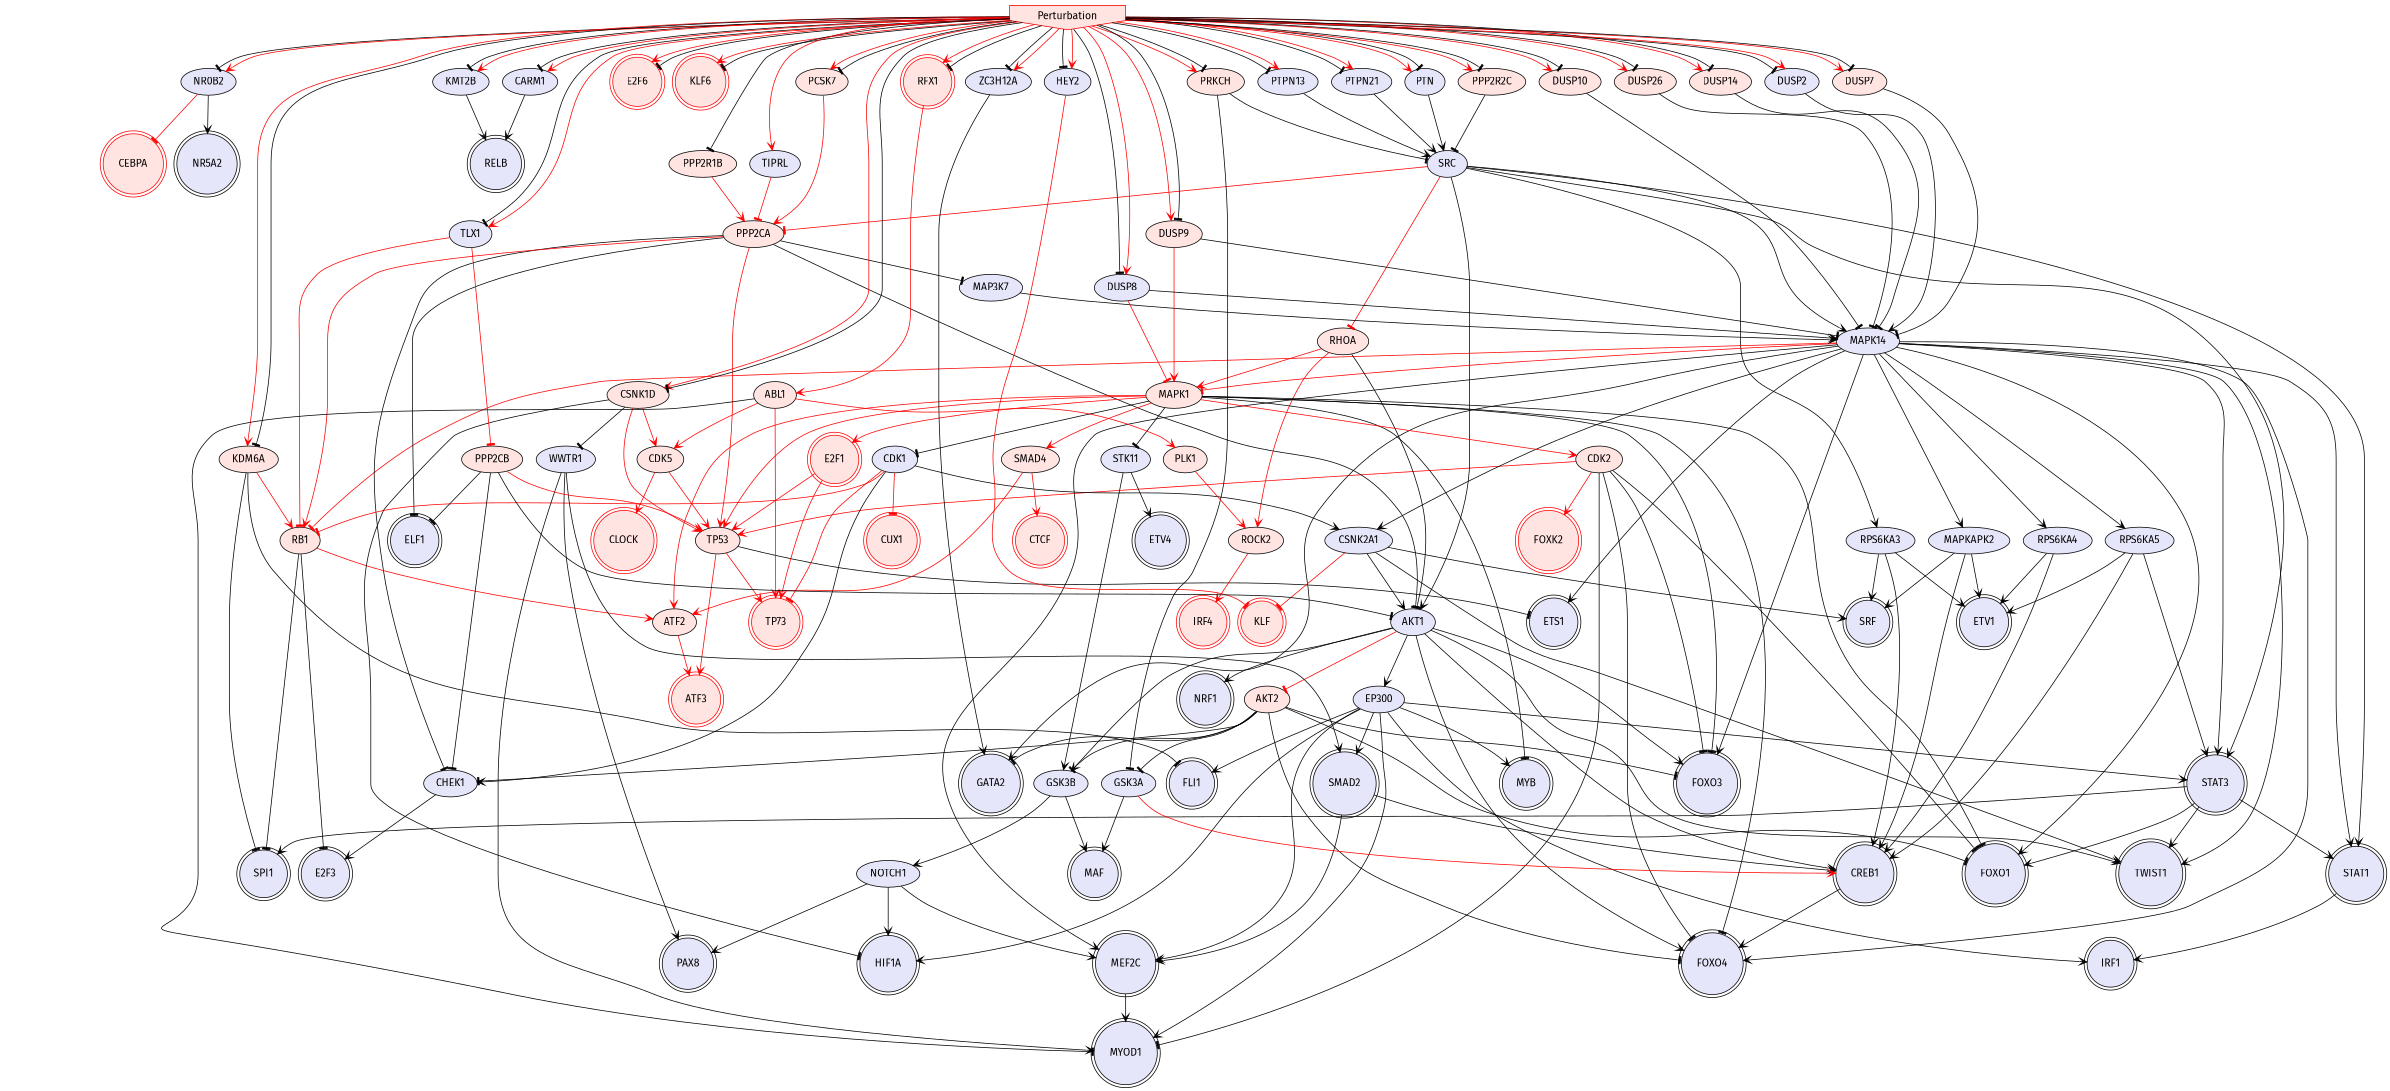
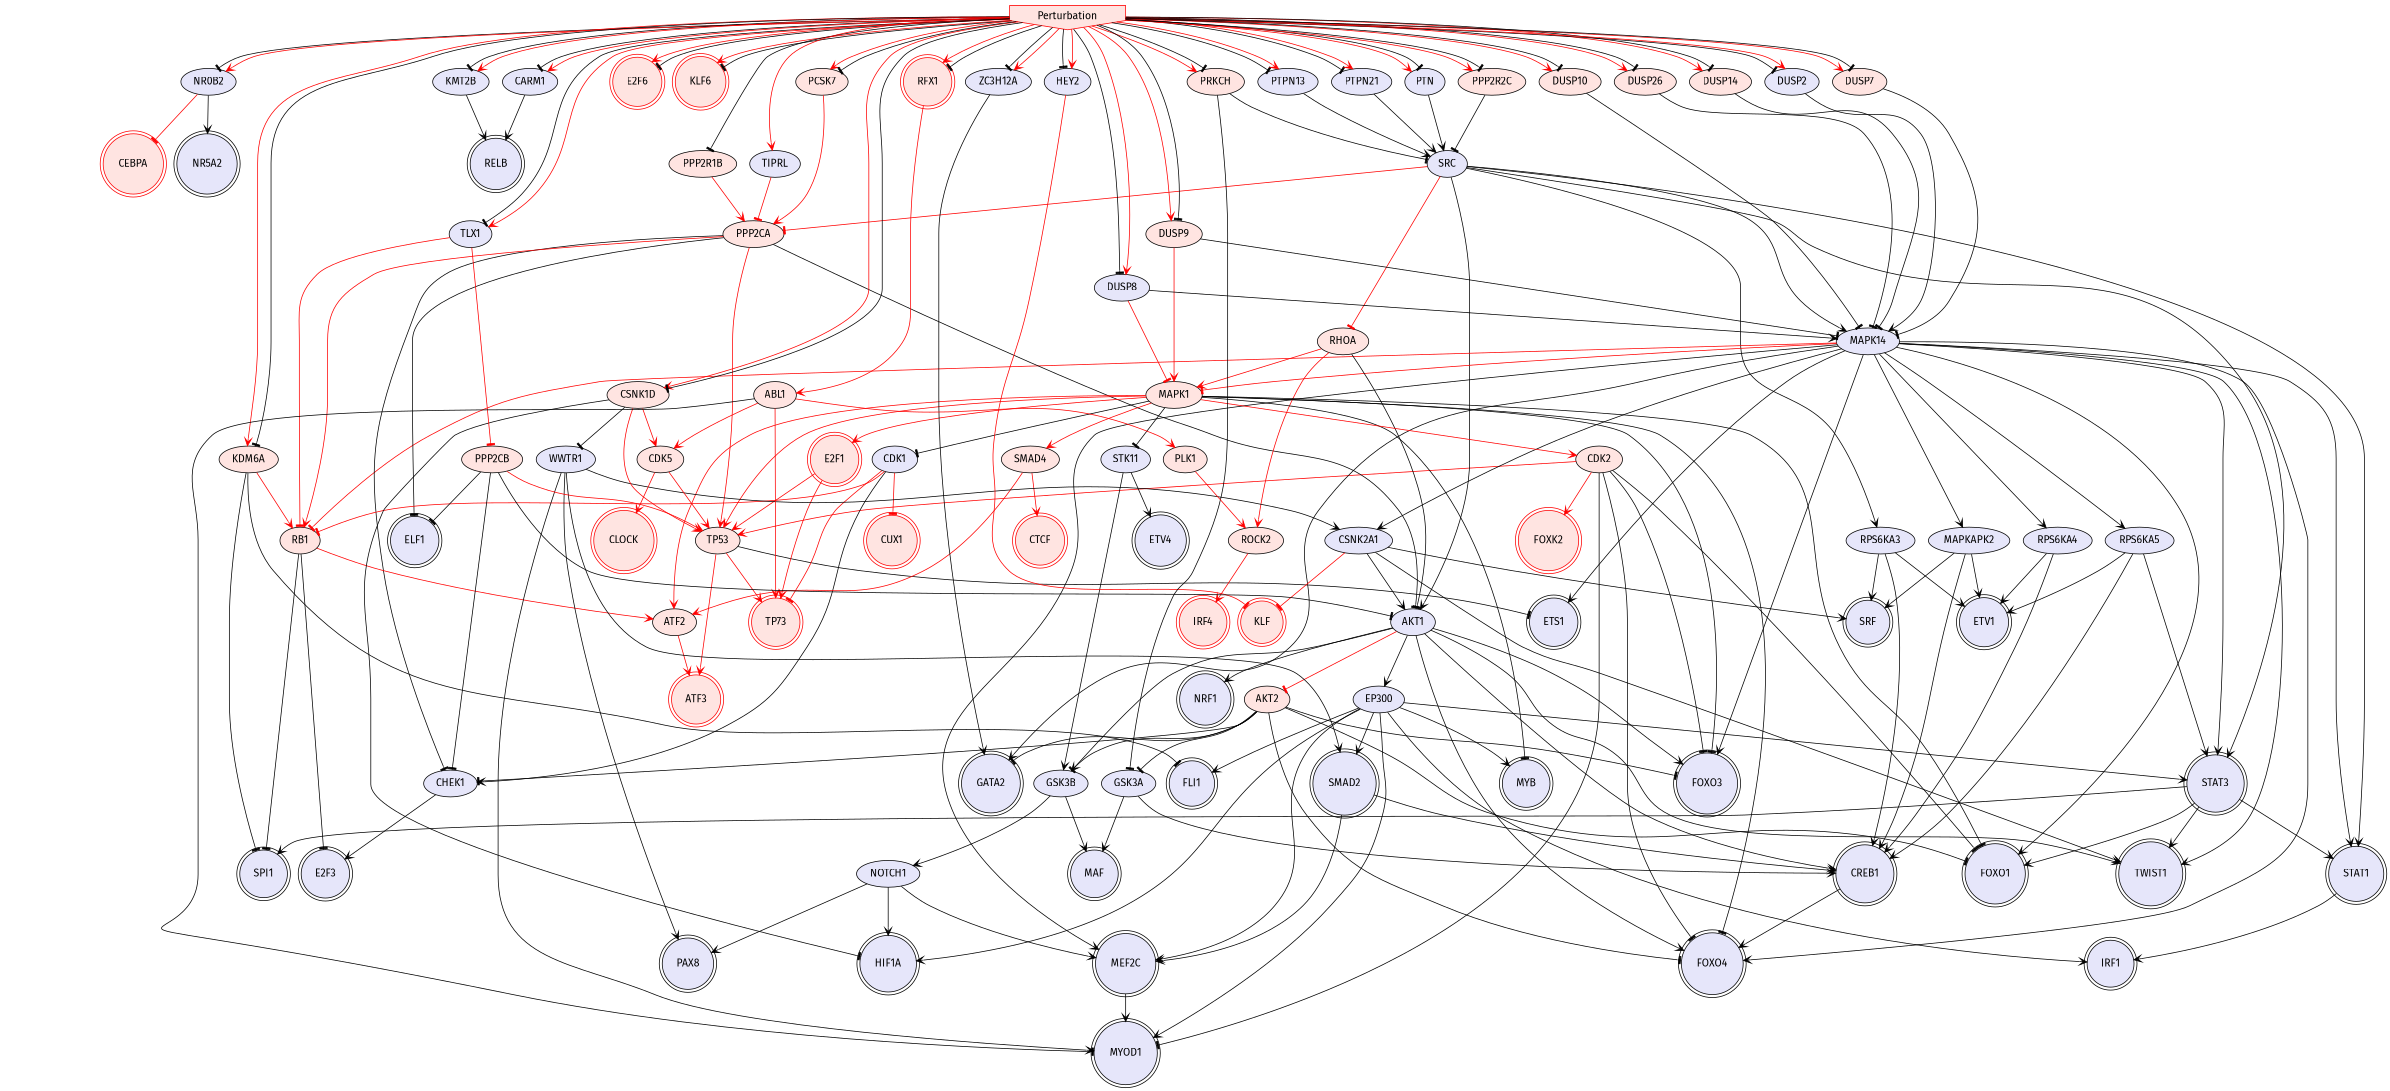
  digraph {
    fontname="Fira Sans"
    node [fillcolor=lavender fontname="Fira Sans" style=filled]
    edge [arrowhead=vee color=black fontname="Fira Sans" penwidth=1]
    STAT1 [color=black shape=doublecircle]
    IRF1 [color=black shape=doublecircle]
    RELB [color=black shape=doublecircle]
    CARM1
    EP300
    MYB [color=black shape=doublecircle]
    SMAD2 [color=black shape=doublecircle]
    HIF1A [color=black shape=doublecircle]
    STAT3 [color=black shape=doublecircle]
    MEF2C [color=black shape=doublecircle]
    FLI1 [color=black shape=doublecircle]
    MYOD1 [color=black shape=doublecircle]
    CREB1 [color=black shape=doublecircle]
    FOXO1 [color=black shape=doublecircle]
    TWIST1 [color=black shape=doublecircle]
    SPI1 [color=black shape=doublecircle]
    CDK2 [fillcolor=mistyrose]
    FOXO3 [color=black shape=doublecircle]
    FOXO4 [color=black shape=doublecircle]
    FOXK2 [color=red fillcolor=mistyrose shape=doublecircle]
    TP53 [fillcolor=mistyrose]
    TP73 [color=red fillcolor=mistyrose shape=doublecircle]
    ETS1 [color=black shape=doublecircle]
    ATF3 [color=red fillcolor=mistyrose shape=doublecircle]
    AKT1
    GSK3B
    NRF1 [color=black shape=doublecircle]
    AKT2 [fillcolor=mistyrose]
    MAF [color=black shape=doublecircle]
    NOTCH1
    CHEK1
    GATA2 [color=black shape=doublecircle]
    GSK3A
    SRC
    MAPK14
    PPP2CA [fillcolor=mistyrose]
    RPS6KA3
    RHOA [fillcolor=mistyrose]
    MAPK1 [fillcolor=mistyrose]
    RB1 [fillcolor=mistyrose]
    CSNK2A1
    MAPKAPK2
    RPS6KA4
    RPS6KA5
    ELF1 [color=black shape=doublecircle]
-   MAP3K7
    ETV1 [color=black shape=doublecircle]
    SRF [color=black shape=doublecircle]
    ROCK2 [fillcolor=mistyrose]
    CDK1
    STK11
    E2F1 [color=red fillcolor=mistyrose shape=doublecircle]
    ATF2 [fillcolor=mistyrose]
    SMAD4 [fillcolor=mistyrose]
    CUX1 [color=red fillcolor=mistyrose shape=doublecircle]
    ETV4 [color=black shape=doublecircle]
    CTCF [color=red fillcolor=mistyrose shape=doublecircle]
    E2F3 [color=black shape=doublecircle]
    n59 [color=red fillcolor=mistyrose label=KLF shape=doublecircle]
    PAX8 [color=black shape=doublecircle]
    NR5A2 [color=black shape=doublecircle]
    NR0B2
    CEBPA [color=red fillcolor=mistyrose shape=doublecircle]
    PTPN21
    WWTR1
    CSNK1D [fillcolor=mistyrose]
    CDK5 [fillcolor=mistyrose]
    CLOCK [color=red fillcolor=mistyrose shape=doublecircle]
    IRF4 [color=red fillcolor=mistyrose shape=doublecircle]
    Perturbation [color=red fillcolor=mistyrose shape=invhouse]
    HEY2
    E2F6 [color=red fillcolor=mistyrose shape=doublecircle]
    KLF6 [color=red fillcolor=mistyrose shape=doublecircle]
    RFX1 [color=red fillcolor=mistyrose shape=doublecircle]
    KDM6A [fillcolor=mistyrose]
    PRKCH [fillcolor=mistyrose]
    PTN
    DUSP14 [fillcolor=mistyrose]
    TLX1
    PCSK7 [fillcolor=mistyrose]
    ZC3H12A
    PPP2R2C [fillcolor=mistyrose]
    DUSP9 [fillcolor=mistyrose]
    KMT2B
    DUSP26 [fillcolor=mistyrose]
    DUSP8
    PTPN13
    PPP2R1B [fillcolor=mistyrose]
    TIPRL
    DUSP2
    DUSP7 [fillcolor=mistyrose]
    DUSP10 [fillcolor=mistyrose]
    ABL1 [fillcolor=mistyrose]
    PPP2CB [fillcolor=mistyrose]
    PLK1 [fillcolor=mistyrose]
    STAT1 -> IRF1
    CARM1 -> RELB
    EP300 -> IRF1
    EP300 -> MYB
    EP300 -> SMAD2
    EP300 -> HIF1A
    EP300 -> STAT3
    EP300 -> MEF2C
    EP300 -> FLI1
    EP300 -> MYOD1
    SMAD2 -> MEF2C
    SMAD2 -> CREB1
    STAT3 -> STAT1
    STAT3 -> FOXO1
    STAT3 -> TWIST1
    STAT3 -> SPI1
    MEF2C -> MYOD1
    CREB1 -> FOXO4
    CDK2 -> MYOD1 [arrowhead=tee]
    CDK2 -> FOXO1 [arrowhead=tee]
    CDK2 -> FOXO3 [arrowhead=tee]
    CDK2 -> FOXO4 [arrowhead=tee]
    CDK2 -> FOXK2 [color=red]
    CDK2 -> TP53 [color=red]
    TP53 -> TP73 [color=red]
    TP53 -> ETS1 [arrowhead=tee]
    TP53 -> ATF3 [color=red]
    AKT1 -> EP300
    AKT1 -> CREB1
    AKT1 -> TWIST1
    AKT1 -> FOXO3
    AKT1 -> FOXO4
    AKT1 -> GSK3B
    AKT1 -> NRF1
    AKT1 -> AKT2 [arrowhead=tee color=red]
    GSK3B -> MAF
    GSK3B -> NOTCH1
    AKT2 -> FOXO1 [arrowhead=tee]
    AKT2 -> FOXO3 [arrowhead=tee]
    AKT2 -> FOXO4 [arrowhead=tee]
    AKT2 -> GSK3B [arrowhead=tee]
    AKT2 -> CHEK1 [arrowhead=tee]
    AKT2 -> GATA2 [arrowhead=tee]
    AKT2 -> GSK3A [arrowhead=tee]
    NOTCH1 -> HIF1A
    NOTCH1 -> MEF2C
    NOTCH1 -> PAX8
    CHEK1 -> E2F3
-   GSK3A -> CREB1 [color=red]
+   GSK3A -> CREB1
    GSK3A -> MAF
    SRC -> STAT1
    SRC -> STAT3
    SRC -> AKT1
    SRC -> MAPK14
    SRC -> PPP2CA [arrowhead=tee color=red]
    SRC -> RPS6KA3
    SRC -> RHOA [arrowhead=tee color=red]
    MAPK14 -> STAT1
    MAPK14 -> STAT3
    MAPK14 -> MEF2C
    MAPK14 -> FOXO1
    MAPK14 -> TWIST1
    MAPK14 -> FOXO3
    MAPK14 -> FOXO4
    MAPK14 -> ETS1
    MAPK14 -> GATA2
    MAPK14 -> MAPK1 [arrowhead=tee color=red]
    MAPK14 -> RB1 [arrowhead=tee color=red]
    MAPK14 -> CSNK2A1
    MAPK14 -> MAPKAPK2
    MAPK14 -> RPS6KA4
    MAPK14 -> RPS6KA5
    PPP2CA -> TP53 [color=red]
    PPP2CA -> AKT1 [arrowhead=tee]
    PPP2CA -> CHEK1 [arrowhead=tee]
    PPP2CA -> RB1 [color=red]
    PPP2CA -> ELF1 [arrowhead=tee]
-   PPP2CA -> MAP3K7 [arrowhead=tee]
    RPS6KA3 -> CREB1
    RPS6KA3 -> ETV1
    RPS6KA3 -> SRF
    RHOA -> AKT1 [arrowhead=tee]
    RHOA -> MAPK1 [color=red]
    RHOA -> ROCK2 [color=red]
    MAPK1 -> MYB [arrowhead=tee]
    MAPK1 -> FOXO1 [arrowhead=tee]
    MAPK1 -> CDK2 [color=red]
    MAPK1 -> FOXO3 [arrowhead=tee]
    MAPK1 -> FOXO4 [arrowhead=tee]
    MAPK1 -> TP53 [color=red]
    MAPK1 -> CDK1 [arrowhead=tee]
    MAPK1 -> STK11 [arrowhead=tee]
    MAPK1 -> E2F1 [color=red]
    MAPK1 -> ATF2 [color=red]
    MAPK1 -> SMAD4 [color=red]
    RB1 -> SPI1 [arrowhead=tee]
    RB1 -> ATF2 [color=red]
    RB1 -> E2F3 [arrowhead=tee]
    CSNK2A1 -> TWIST1
    CSNK2A1 -> AKT1
    CSNK2A1 -> SRF
    CSNK2A1 -> n59 [arrowhead=tee color=red]
    MAPKAPK2 -> CREB1
    MAPKAPK2 -> ETV1
    MAPKAPK2 -> SRF
    RPS6KA4 -> CREB1
    RPS6KA4 -> ETV1
    RPS6KA5 -> STAT3
    RPS6KA5 -> CREB1
    RPS6KA5 -> ETV1
-   MAP3K7 -> MAPK14
    ROCK2 -> IRF4 [color=red]
    CDK1 -> TP73 [arrowhead=tee color=red]
    CDK1 -> CHEK1
    CDK1 -> RB1 [arrowhead=tee color=red]
-   CDK1 -> CSNK2A1
+   WWTR1 -> CSNK2A1
    CDK1 -> CUX1 [arrowhead=tee color=red]
    STK11 -> GSK3B
    STK11 -> ETV4
    E2F1 -> TP53 [color=red]
    E2F1 -> TP73 [color=red]
    ATF2 -> ATF3 [color=red]
    SMAD4 -> ATF2 [color=red]
    SMAD4 -> CTCF [color=red]
    NR0B2 -> NR5A2
    NR0B2 -> CEBPA [arrowhead=tee color=red]
    PTPN21 -> SRC
    WWTR1 -> SMAD2
    WWTR1 -> MYOD1
    WWTR1 -> PAX8
    CSNK1D -> HIF1A [arrowhead=tee]
    CSNK1D -> TP53 [color=red]
    CSNK1D -> WWTR1 [arrowhead=tee]
    CSNK1D -> CDK5 [color=red]
    CDK5 -> TP53 [color=red]
    CDK5 -> CLOCK [color=red]
    Perturbation -> CARM1 [arrowhead=tee]
    Perturbation -> CARM1 [color=red]
    Perturbation -> NR0B2 [arrowhead=tee]
    Perturbation -> NR0B2 [color=red]
    Perturbation -> PTPN21 [arrowhead=tee]
    Perturbation -> PTPN21 [color=red]
    Perturbation -> CSNK1D [color=red]
    Perturbation -> CSNK1D [arrowhead=tee]
    Perturbation -> HEY2 [arrowhead=tee]
    Perturbation -> HEY2 [color=red]
    Perturbation -> E2F6 [color=red]
    Perturbation -> E2F6 [arrowhead=tee]
    Perturbation -> KLF6 [color=red]
    Perturbation -> KLF6 [arrowhead=tee]
    Perturbation -> RFX1 [color=red]
    Perturbation -> RFX1 [arrowhead=tee]
    Perturbation -> KDM6A [color=red]
    Perturbation -> KDM6A [arrowhead=tee]
    Perturbation -> PRKCH [color=red]
    Perturbation -> PRKCH [arrowhead=tee]
    Perturbation -> PTN [color=red]
    Perturbation -> PTN [arrowhead=tee]
    Perturbation -> DUSP14 [color=red]
    Perturbation -> DUSP14 [arrowhead=tee]
    Perturbation -> TLX1 [arrowhead=tee]
    Perturbation -> TLX1 [color=red]
    Perturbation -> PCSK7 [color=red]
    Perturbation -> PCSK7 [arrowhead=tee]
    Perturbation -> ZC3H12A [arrowhead=tee]
    Perturbation -> ZC3H12A [color=red]
    Perturbation -> PPP2R2C [color=red]
    Perturbation -> PPP2R2C [arrowhead=tee]
    Perturbation -> DUSP9 [color=red]
    Perturbation -> DUSP9 [arrowhead=tee]
    Perturbation -> KMT2B [arrowhead=tee]
    Perturbation -> KMT2B [color=red]
    Perturbation -> DUSP26 [color=red]
    Perturbation -> DUSP26 [arrowhead=tee]
    Perturbation -> DUSP8 [arrowhead=tee]
    Perturbation -> DUSP8 [color=red]
    Perturbation -> PTPN13 [arrowhead=tee]
    Perturbation -> PTPN13 [color=red]
    Perturbation -> PPP2R1B [arrowhead=tee]
    Perturbation -> TIPRL [color=red]
    Perturbation -> DUSP2 [arrowhead=tee]
    Perturbation -> DUSP2 [color=red]
    Perturbation -> DUSP7 [color=red]
    Perturbation -> DUSP7 [arrowhead=tee]
    Perturbation -> DUSP10 [color=red]
    Perturbation -> DUSP10 [arrowhead=tee]
    HEY2 -> n59 [arrowhead=tee color=red]
    RFX1 -> ABL1 [color=red]
    KDM6A -> FLI1 [arrowhead=tee]
    KDM6A -> SPI1 [arrowhead=tee]
    KDM6A -> RB1 [color=red]
    PRKCH -> GSK3A [arrowhead=tee]
    PRKCH -> SRC [arrowhead=tee]
    PTN -> SRC
    DUSP14 -> MAPK14 [arrowhead=tee]
    TLX1 -> RB1 [arrowhead=tee color=red]
    TLX1 -> PPP2CB [arrowhead=tee color=red]
    PCSK7 -> PPP2CA [color=red]
    ZC3H12A -> GATA2
    PPP2R2C -> SRC [arrowhead=tee]
    DUSP9 -> MAPK14 [arrowhead=tee]
    DUSP9 -> MAPK1 [color=red]
    KMT2B -> RELB
    DUSP26 -> MAPK14 [arrowhead=tee]
    DUSP8 -> MAPK14
    DUSP8 -> MAPK1 [arrowhead=tee color=red]
    PTPN13 -> SRC
    PPP2R1B -> PPP2CA [color=red]
    TIPRL -> PPP2CA [arrowhead=tee color=red]
    DUSP2 -> MAPK14
    DUSP7 -> MAPK14 [arrowhead=tee]
    DUSP10 -> MAPK14 [arrowhead=tee]
    ABL1 -> MYOD1 [arrowhead=tee]
    ABL1 -> TP73 [color=red]
    ABL1 -> CDK5 [color=red]
    ABL1 -> PLK1 [color=red]
    PPP2CB -> TP53 [color=red]
    PPP2CB -> AKT1 [arrowhead=tee]
    PPP2CB -> CHEK1 [arrowhead=tee]
    PPP2CB -> ELF1 [arrowhead=tee]
    PLK1 -> ROCK2 [color=red]
  }
